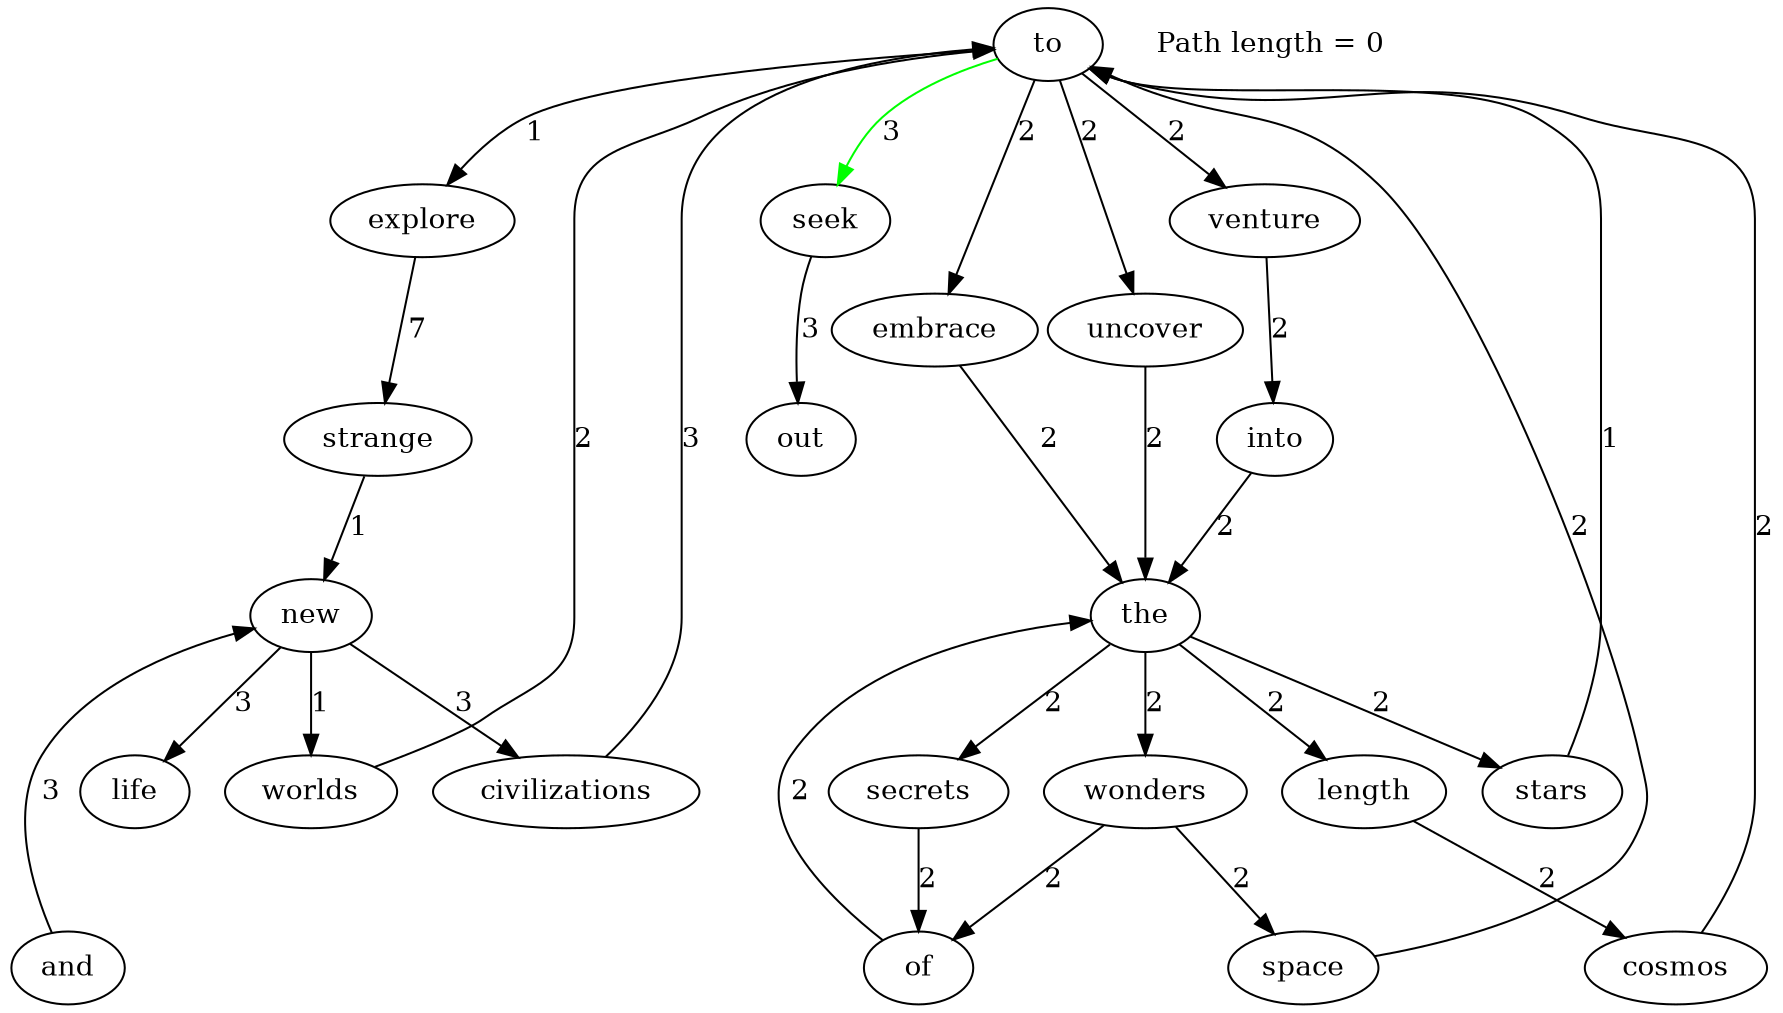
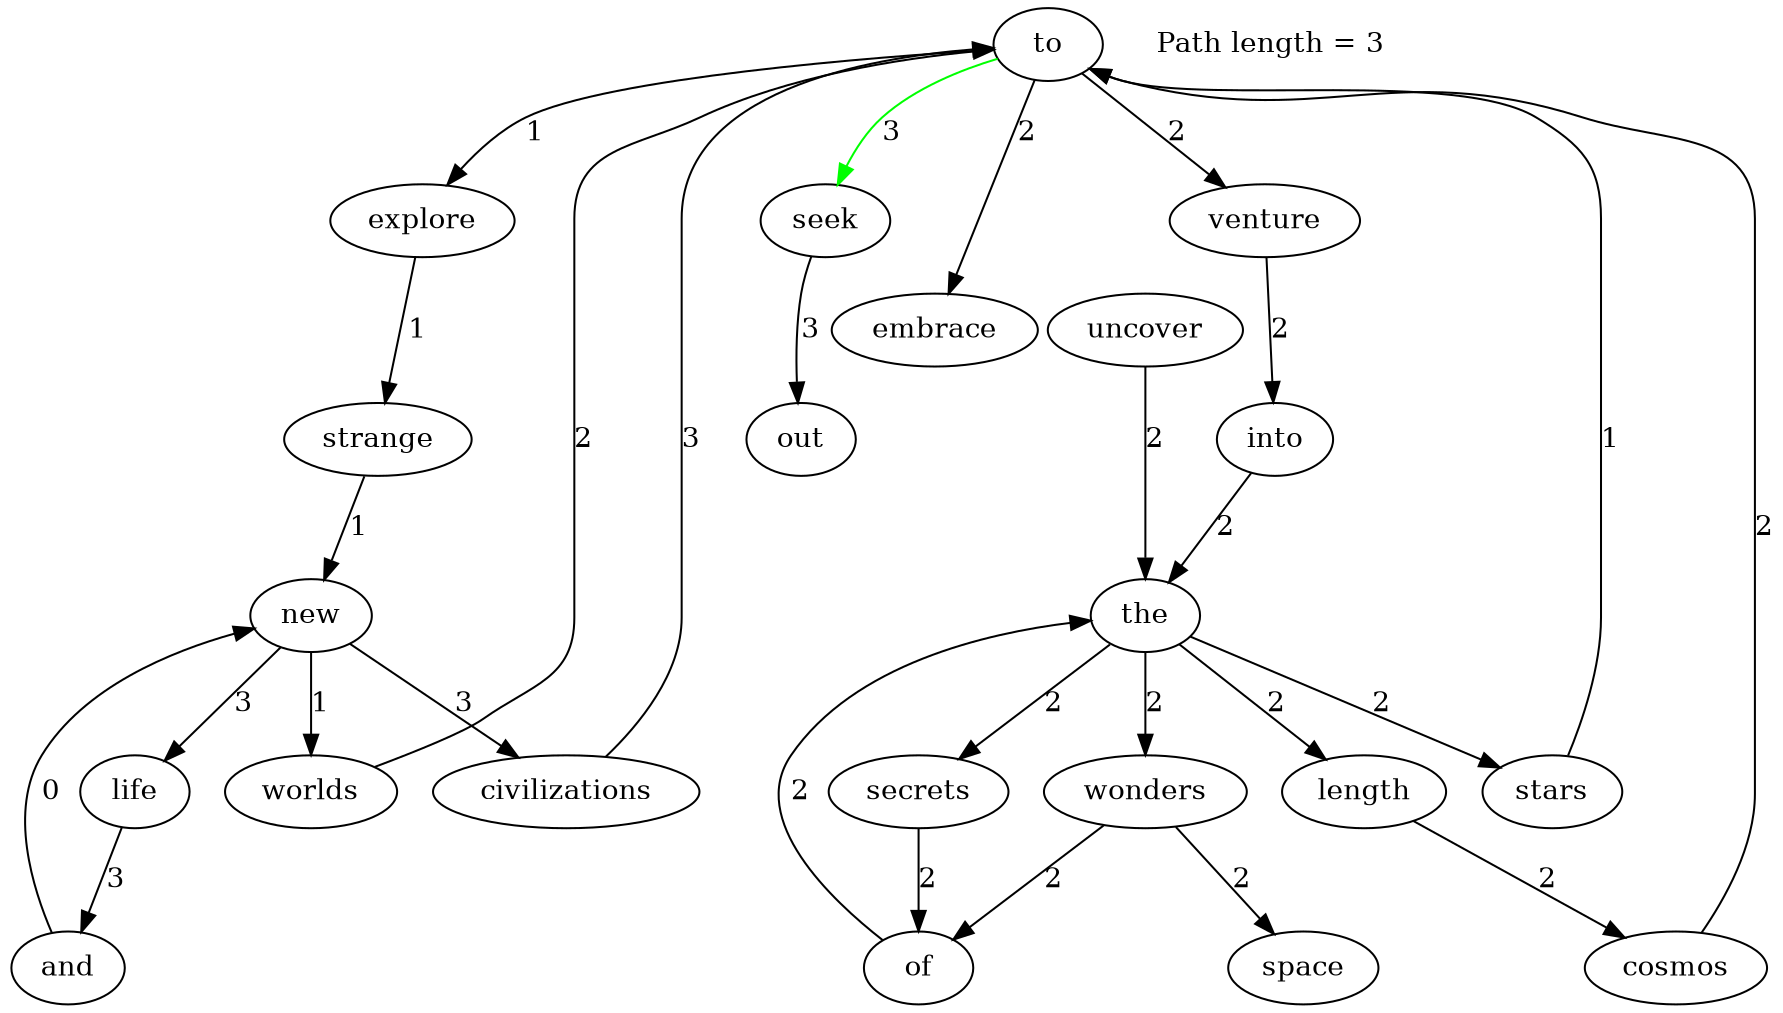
  digraph {
    to [root=true]
    explore
    embrace
    uncover
    seek
    venture
    strange
    the
    out
    into
    new
    worlds
    civilizations
    life
    and
    stars
    secrets
    wonders
    n19 [label=length]
    of
    space
    cosmos
-   n23 [color=black label="Path length = 0" shape=none]
+   n23 [color=black label="Path length = 3" shape=none]
    to -> explore [label=1]
    to -> embrace [label=2]
-   to -> uncover [label=2]
    to -> seek [color=green label=3]
    to -> venture [label=2]
-   explore -> strange [label=7]
-   embrace -> the [label=2]
+   explore -> strange [label=1]
    uncover -> the [label=2]
    seek -> out [label=3]
    venture -> into [label=2]
    strange -> new [label=1]
    the -> stars [label=2]
    the -> secrets [label=2]
    the -> wonders [label=2]
    the -> n19 [label=2]
    into -> the [label=2]
    new -> worlds [label=1]
    new -> civilizations [label=3]
    new -> life [label=3]
    worlds -> to [label=2]
    civilizations -> to [label=3]
-   and -> new [label=3]
+   life -> and [label=3]
+   and -> new [label=0]
    stars -> to [label=1]
    secrets -> of [label=2]
    wonders -> of [label=2]
    wonders -> space [label=2]
    n19 -> cosmos [label=2]
    of -> the [label=2]
-   space -> to [label=2]
    cosmos -> to [label=2]
  }
